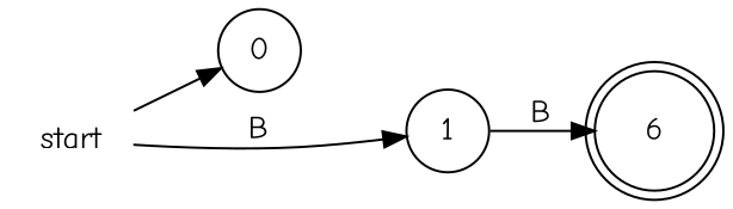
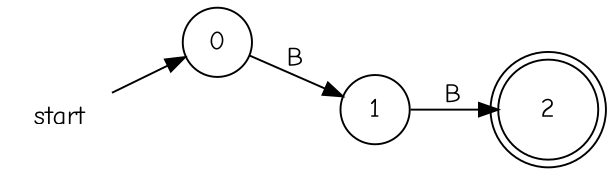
  digraph {
    fontname="Comic Neue"
    rankdir=LR
    node [fontname="Comic Neue" shape=circle]
    edge [fontname="Comic Neue"]
-   2 [shape=doublecircle label=6]
+   2 [shape=doublecircle]
    start [shape=plaintext]
    0
    1
    start -> 0
-   start -> 1 [label=B]
+   0 -> 1 [label=B]
    1 -> 2 [label=B]
  }
